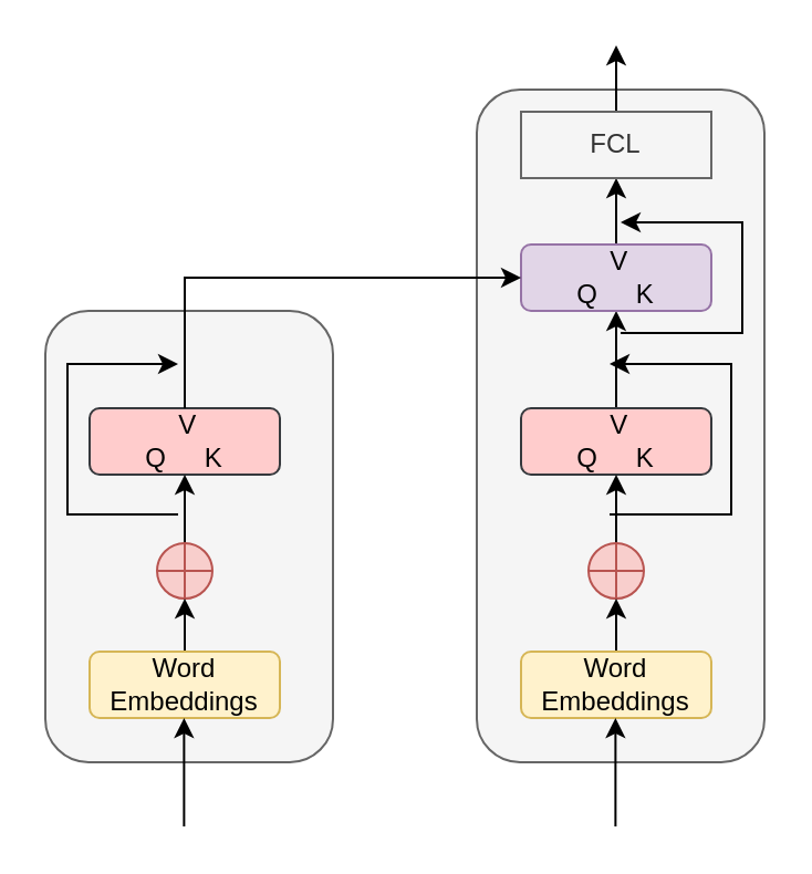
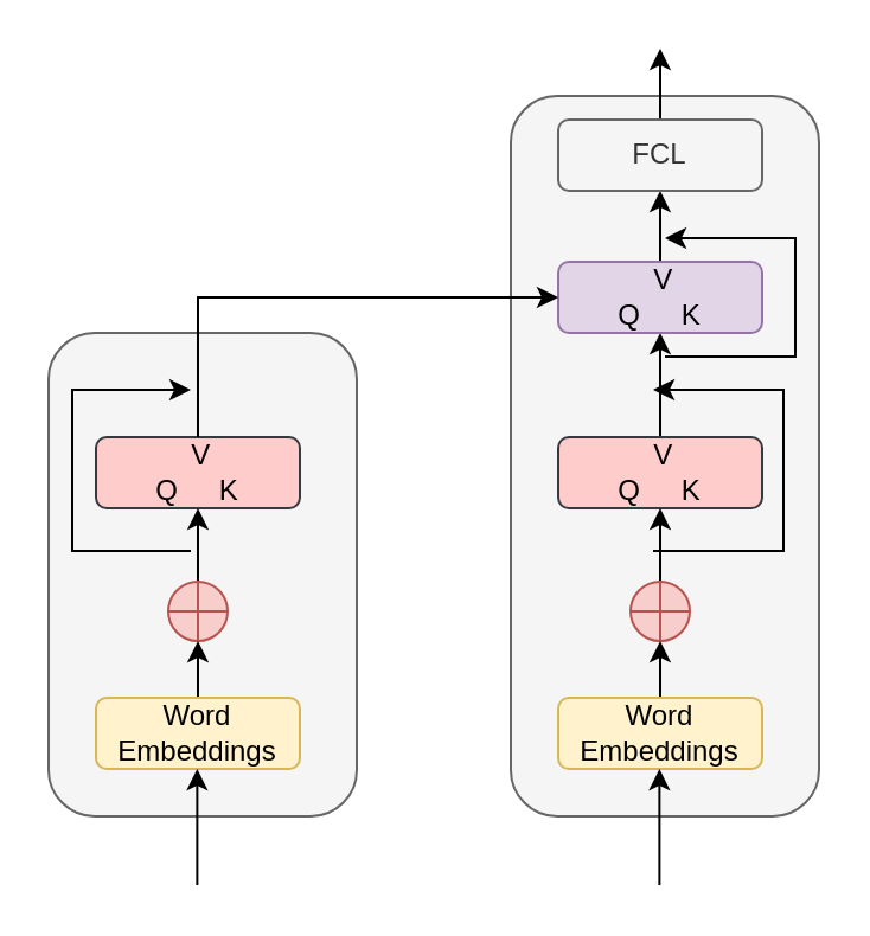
  <mxCell id="0" />
  <mxCell id="1" parent="0" />
  <mxCell id="2" value="" style="group" vertex="1" connectable="0" parent="1"><mxGeometry x="20" y="130" width="160" height="243" as="geometry" /></mxCell>
  <mxCell id="3" value="" style="rounded=1;whiteSpace=wrap;html=1;fillColor=#f5f5f5;strokeColor=#666666;fontColor=#333333;" vertex="1" parent="2"><mxGeometry y="10" width="130" height="204" as="geometry" /></mxCell>
  <mxCell id="4" value="&lt;div&gt;&amp;nbsp;V&lt;/div&gt;&lt;div&gt;Q&lt;span style=&quot;white-space: pre;&quot;&gt;&#09;&lt;/span&gt;K&lt;/div&gt;" style="rounded=1;whiteSpace=wrap;html=1;fillColor=#ffcccc;strokeColor=#36393d;flipV=1;" vertex="1" parent="2"><mxGeometry x="20" y="54" width="86" height="30" as="geometry" /></mxCell>
  <mxCell id="5" style="edgeStyle=orthogonalEdgeStyle;rounded=0;orthogonalLoop=1;jettySize=auto;html=1;exitX=0.5;exitY=0;exitDx=0;exitDy=0;entryX=0.5;entryY=1;entryDx=0;entryDy=0;" edge="1" source="6" target="4" parent="2"><mxGeometry relative="1" as="geometry" /></mxCell>
  <mxCell id="6" value="" style="shape=orEllipse;perimeter=ellipsePerimeter;whiteSpace=wrap;html=1;backgroundOutline=1;fillColor=#f8cecc;strokeColor=#b85450;" vertex="1" parent="2"><mxGeometry x="50.5" y="115" width="25" height="25" as="geometry" /></mxCell>
  <mxCell id="7" value="" style="endArrow=classic;html=1;entryX=0.5;entryY=1;entryDx=0;entryDy=0;" edge="1" source="8" target="6" parent="2"><mxGeometry width="50" height="50" relative="1" as="geometry"><mxPoint x="64" y="186" as="sourcePoint" /><mxPoint x="143" y="244" as="targetPoint" /></mxGeometry></mxCell>
  <mxCell id="8" value="Word Embeddings" style="rounded=1;whiteSpace=wrap;html=1;fillColor=#fff2cc;strokeColor=#d6b656;flipV=1;" vertex="1" parent="2"><mxGeometry x="20" y="164" width="86" height="30" as="geometry" /></mxCell>
  <mxCell id="9" style="edgeStyle=orthogonalEdgeStyle;rounded=0;orthogonalLoop=1;jettySize=auto;html=1;startArrow=classic;startFill=1;endArrow=none;endFill=0;" edge="1" parent="2"><mxGeometry relative="1" as="geometry"><mxPoint x="60" y="34" as="sourcePoint" /><mxPoint x="60" y="102" as="targetPoint" /><Array as="points"><mxPoint x="60" y="34" /><mxPoint x="10" y="34" /><mxPoint x="10" y="102" /></Array></mxGeometry></mxCell>
  <mxCell id="10" value="" style="endArrow=classic;html=1;entryX=0.5;entryY=1;entryDx=0;entryDy=0;" edge="1" parent="2"><mxGeometry width="50" height="50" relative="1" as="geometry"><mxPoint x="62.69" y="243" as="sourcePoint" /><mxPoint x="62.69" y="194" as="targetPoint" /></mxGeometry></mxCell>
  <mxCell id="11" value="" style="rounded=1;whiteSpace=wrap;html=1;fillColor=#f5f5f5;strokeColor=#666666;fontColor=#333333;" vertex="1" parent="1"><mxGeometry x="215" y="40" width="130" height="304" as="geometry" /></mxCell>
  <mxCell id="12" style="edgeStyle=orthogonalEdgeStyle;rounded=0;orthogonalLoop=1;jettySize=auto;html=1;" edge="1" parent="1" source="13" target="21"><mxGeometry relative="1" as="geometry" /></mxCell>
  <mxCell id="13" value="&lt;div&gt;&amp;nbsp;V&lt;/div&gt;&lt;div&gt;Q&lt;span style=&quot;white-space: pre;&quot;&gt;&#09;&lt;/span&gt;K&lt;/div&gt;" style="rounded=1;whiteSpace=wrap;html=1;fillColor=#ffcccc;strokeColor=#36393d;flipV=1;" vertex="1" parent="1"><mxGeometry x="235" y="184" width="86" height="30" as="geometry" /></mxCell>
  <mxCell id="14" style="edgeStyle=orthogonalEdgeStyle;rounded=0;orthogonalLoop=1;jettySize=auto;html=1;exitX=0.5;exitY=0;exitDx=0;exitDy=0;entryX=0.5;entryY=1;entryDx=0;entryDy=0;" edge="1" parent="1" source="15" target="13"><mxGeometry relative="1" as="geometry" /></mxCell>
  <mxCell id="15" value="" style="shape=orEllipse;perimeter=ellipsePerimeter;whiteSpace=wrap;html=1;backgroundOutline=1;fillColor=#f8cecc;strokeColor=#b85450;" vertex="1" parent="1"><mxGeometry x="265.5" y="245" width="25" height="25" as="geometry" /></mxCell>
  <mxCell id="16" value="" style="endArrow=classic;html=1;entryX=0.5;entryY=1;entryDx=0;entryDy=0;" edge="1" parent="1" source="17" target="15"><mxGeometry width="50" height="50" relative="1" as="geometry"><mxPoint x="279" y="316" as="sourcePoint" /><mxPoint x="358" y="374" as="targetPoint" /></mxGeometry></mxCell>
  <mxCell id="17" value="Word Embeddings" style="rounded=1;whiteSpace=wrap;html=1;fillColor=#fff2cc;strokeColor=#d6b656;flipV=1;" vertex="1" parent="1"><mxGeometry x="235" y="294" width="86" height="30" as="geometry" /></mxCell>
  <mxCell id="18" style="edgeStyle=orthogonalEdgeStyle;rounded=0;orthogonalLoop=1;jettySize=auto;html=1;startArrow=classic;startFill=1;endArrow=none;endFill=0;" edge="1" parent="1"><mxGeometry relative="1" as="geometry"><mxPoint x="275" y="164" as="sourcePoint" /><mxPoint x="275" y="232" as="targetPoint" /><Array as="points"><mxPoint x="330" y="164" /><mxPoint x="330" y="232" /></Array></mxGeometry></mxCell>
  <mxCell id="19" value="" style="endArrow=classic;html=1;entryX=0.5;entryY=1;entryDx=0;entryDy=0;" edge="1" parent="1"><mxGeometry width="50" height="50" relative="1" as="geometry"><mxPoint x="277.69" y="373" as="sourcePoint" /><mxPoint x="277.69" y="324" as="targetPoint" /></mxGeometry></mxCell>
  <mxCell id="20" style="edgeStyle=orthogonalEdgeStyle;rounded=0;orthogonalLoop=1;jettySize=auto;html=1;" edge="1" parent="1" source="21" target="25"><mxGeometry relative="1" as="geometry" /></mxCell>
  <mxCell id="21" value="&lt;div&gt;&amp;nbsp;V&lt;/div&gt;&lt;div&gt;Q&lt;span style=&quot;white-space: pre;&quot;&gt;&#09;&lt;/span&gt;K&lt;/div&gt;" style="rounded=1;whiteSpace=wrap;html=1;fillColor=#e1d5e7;strokeColor=#9673a6;flipV=1;" vertex="1" parent="1"><mxGeometry x="235" y="110" width="86" height="30" as="geometry" /></mxCell>
  <mxCell id="22" style="edgeStyle=orthogonalEdgeStyle;rounded=0;orthogonalLoop=1;jettySize=auto;html=1;entryX=0;entryY=0.5;entryDx=0;entryDy=0;exitX=0.5;exitY=0;exitDx=0;exitDy=0;" edge="1" source="4" parent="1" target="21"><mxGeometry relative="1" as="geometry"><mxPoint x="140" y="144" as="targetPoint" /><mxPoint x="90" y="90" as="sourcePoint" /><Array as="points"><mxPoint x="83" y="125" /></Array></mxGeometry></mxCell>
  <mxCell id="23" style="edgeStyle=orthogonalEdgeStyle;rounded=0;orthogonalLoop=1;jettySize=auto;html=1;startArrow=classic;startFill=1;endArrow=none;endFill=0;" edge="1" parent="1"><mxGeometry relative="1" as="geometry"><mxPoint x="280" y="100" as="sourcePoint" /><mxPoint x="280" y="150" as="targetPoint" /><Array as="points"><mxPoint x="280" y="100" /><mxPoint x="335" y="100" /><mxPoint x="335" y="150" /></Array></mxGeometry></mxCell>
  <mxCell id="24" value="" style="endArrow=classic;html=1;" edge="1" parent="1" source="25"><mxGeometry width="50" height="50" relative="1" as="geometry"><mxPoint x="279" y="66" as="sourcePoint" /><mxPoint x="278" y="20" as="targetPoint" /></mxGeometry></mxCell>
- <mxCell id="25" value="FCL" style="whiteSpace=wrap;html=1;fillColor=#f5f5f5;strokeColor=#666666;flipV=1;fontColor=#333333;rounded=0;" vertex="1" parent="1"><mxGeometry x="235" y="50" width="86" height="30" as="geometry" /></mxCell>
+ <mxCell id="25" value="FCL" style="rounded=1;whiteSpace=wrap;html=1;fillColor=#f5f5f5;strokeColor=#666666;flipV=1;fontColor=#333333;" vertex="1" parent="1"><mxGeometry x="235" y="50" width="86" height="30" as="geometry" /></mxCell>
